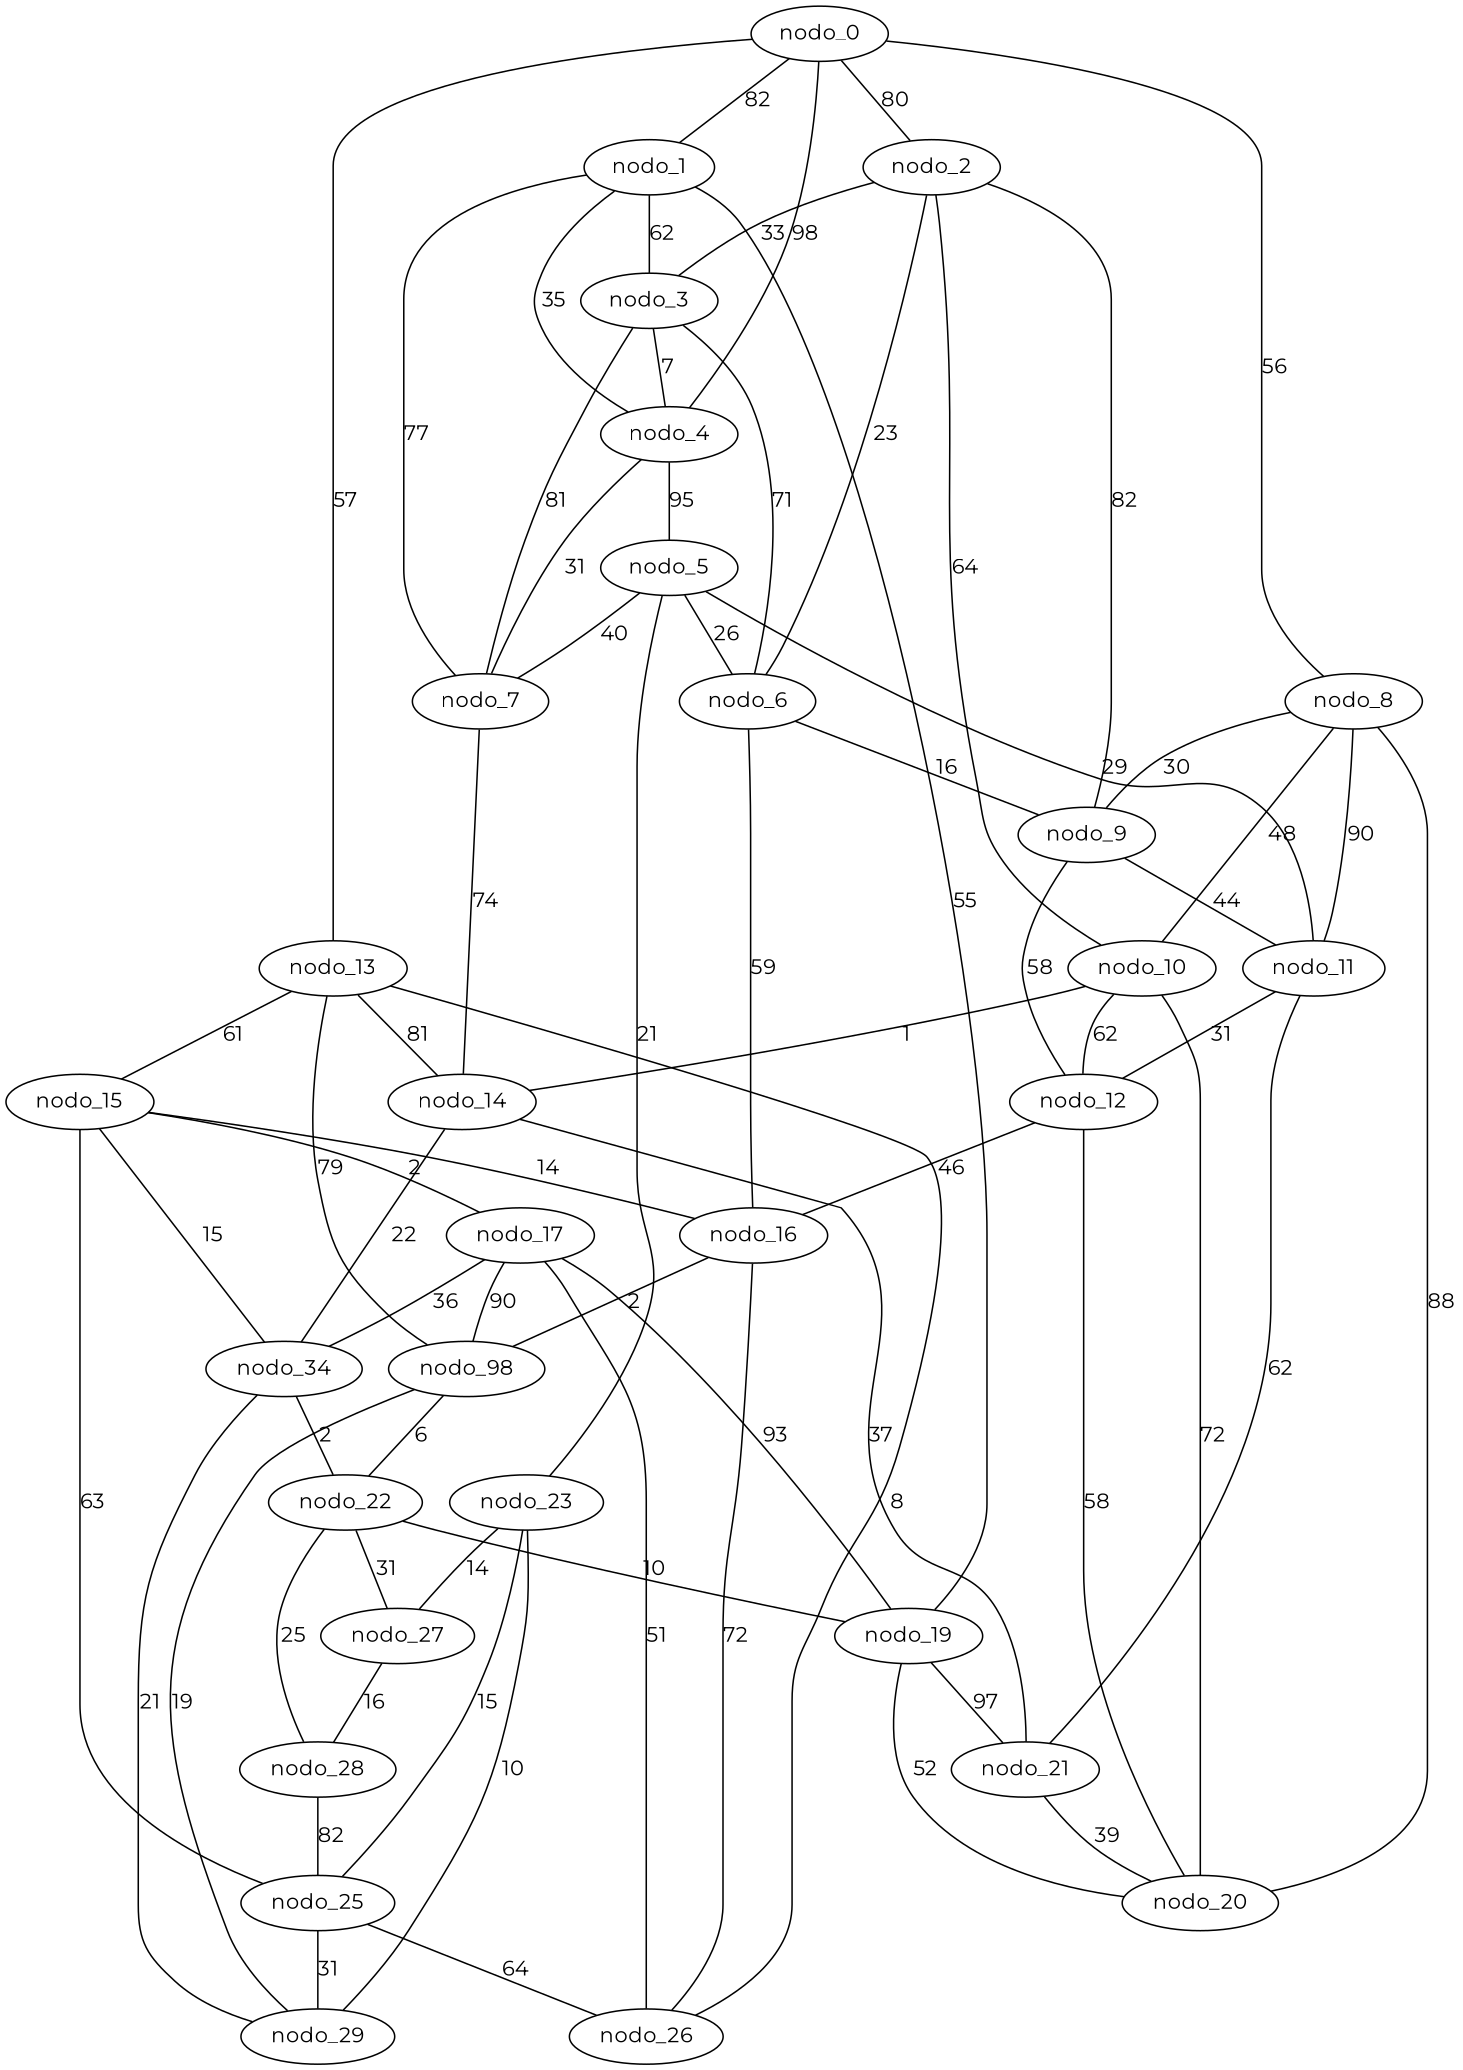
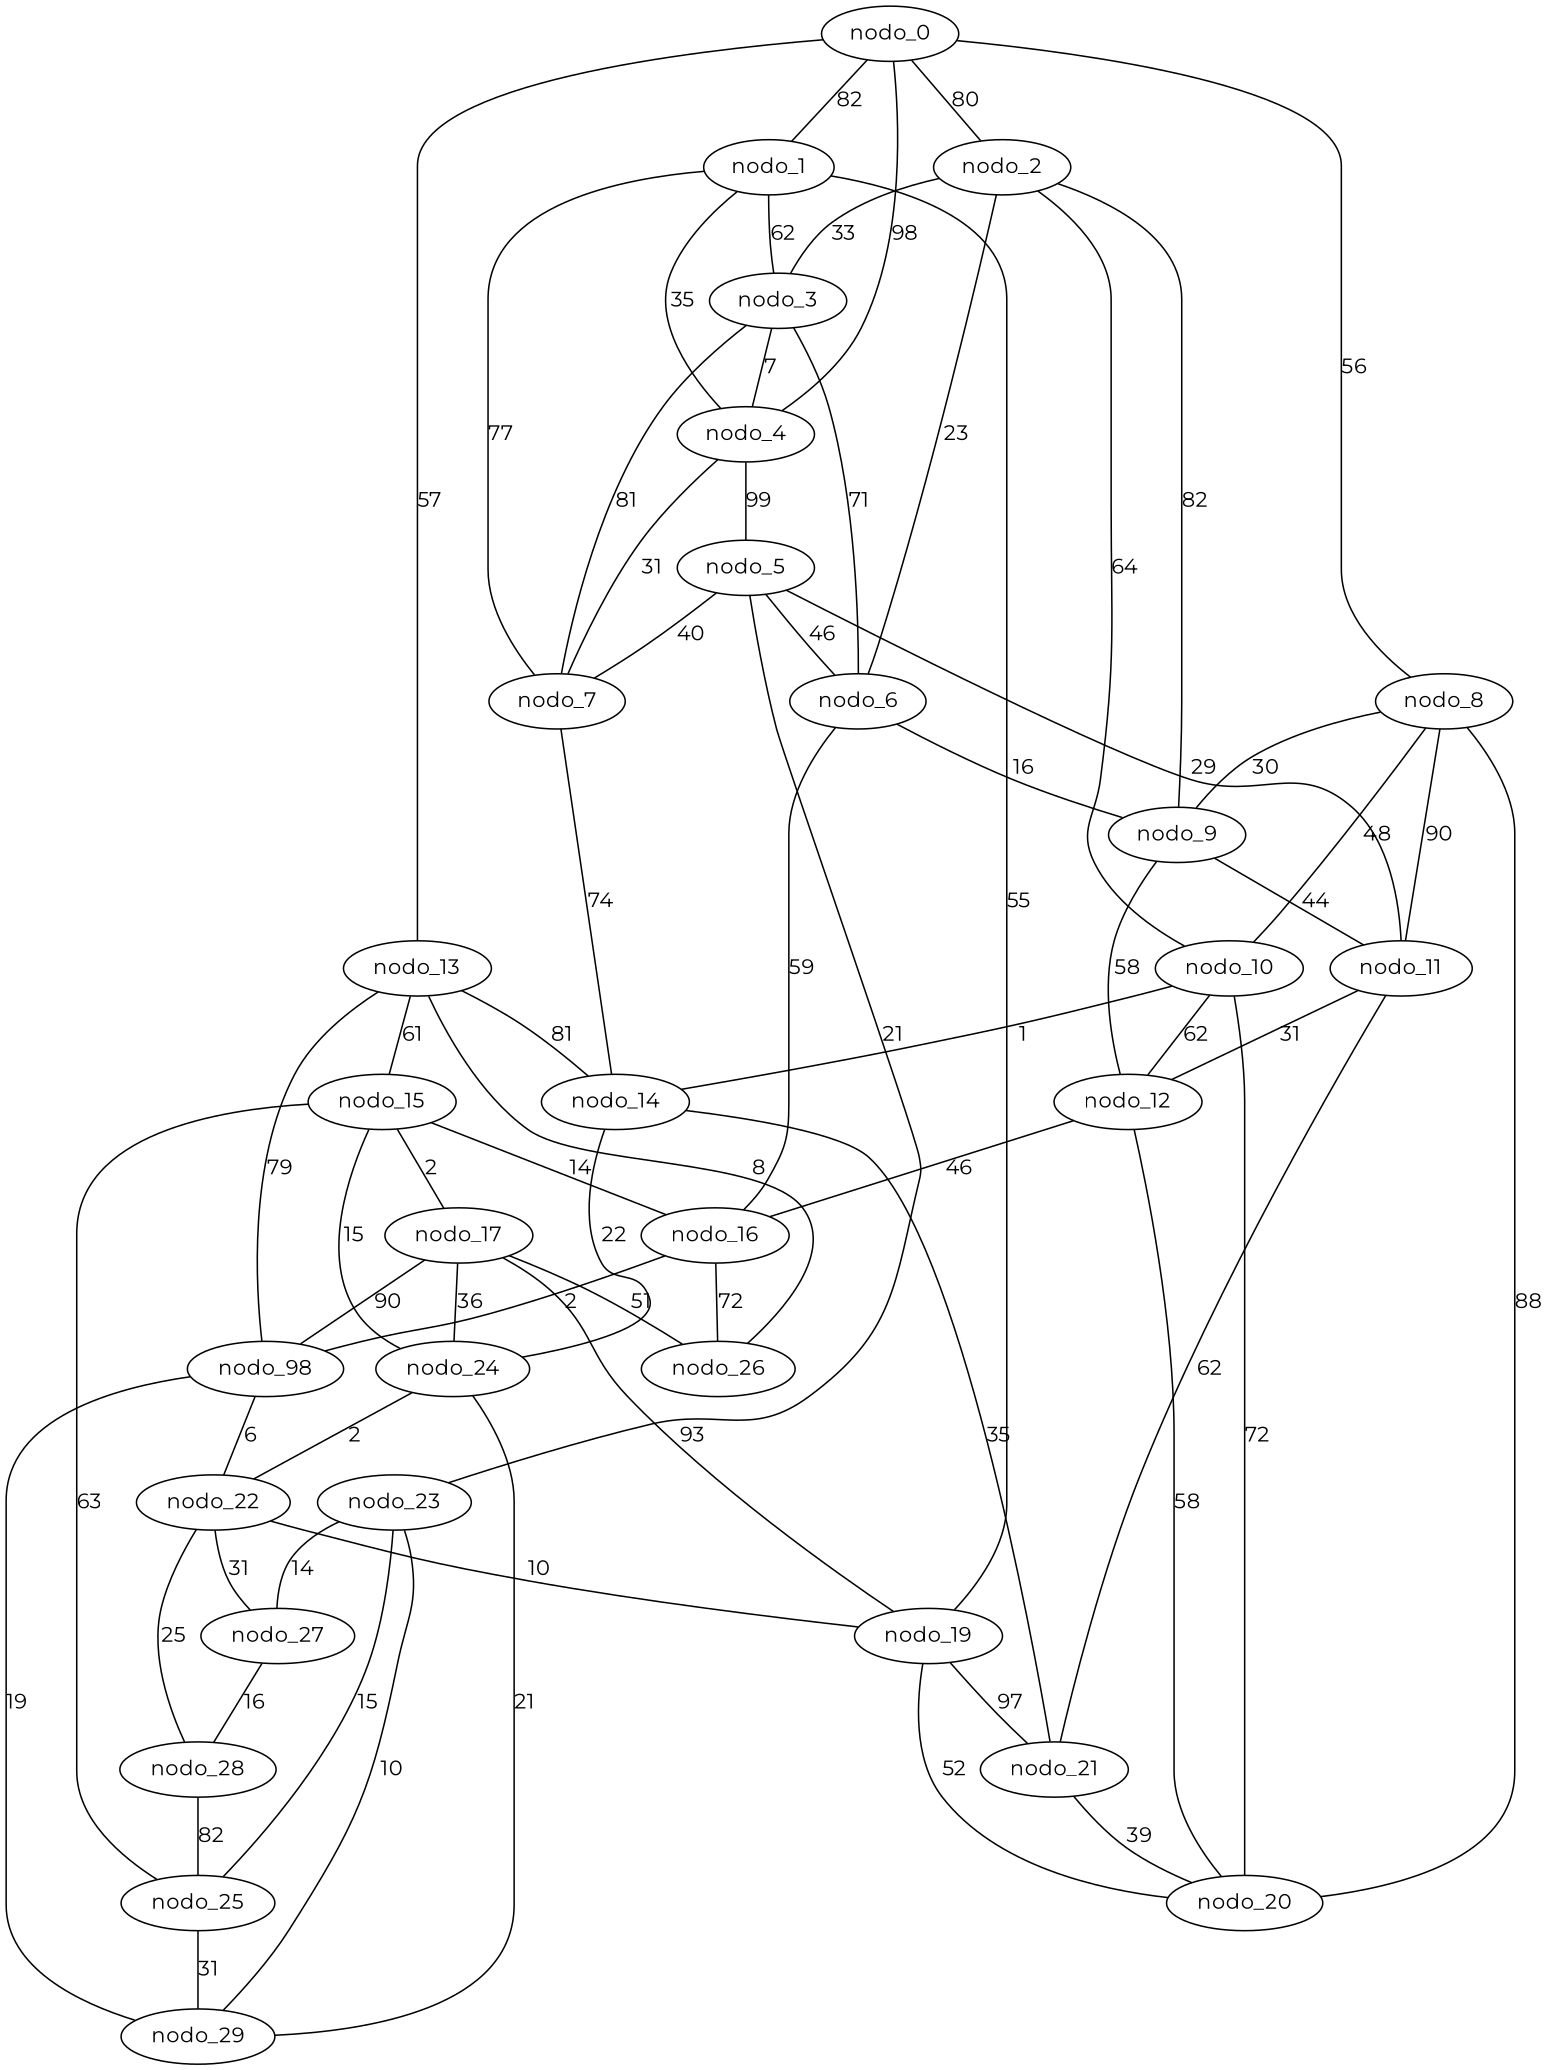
  graph {
    fontname=Montserrat
    node [fontname=Montserrat]
    edge [fontname=Montserrat weight=31]
-   nodo_24 [label=nodo_34]
+   nodo_24
    nodo_22
    nodo_29
    nodo_28
    nodo_19
    nodo_27
    nodo_25
    nodo_20
    nodo_21
    nodo_0
    nodo_13
    nodo_8
    nodo_1
    nodo_4
    nodo_2
    nodo_14
    n17 [label=nodo_98]
    nodo_26
    nodo_15
    nodo_10
    nodo_11
    nodo_9
    nodo_7
    nodo_3
    nodo_5
    nodo_6
    nodo_16
    nodo_17
    nodo_12
    nodo_23
    nodo_24 -- nodo_22 [label=2 weight=2]
    nodo_24 -- nodo_29 [label=21 weight=21]
    nodo_22 -- nodo_28 [label=25 weight=25]
    nodo_22 -- nodo_19 [label=10 weight=10]
    nodo_22 -- nodo_27 [label=31]
    nodo_28 -- nodo_25 [label=82 weight=82]
    nodo_19 -- nodo_20 [label=52 weight=52]
    nodo_19 -- nodo_21 [label=97 weight=97]
    nodo_27 -- nodo_28 [label=16 weight=16]
    nodo_25 -- nodo_29 [label=31]
-   nodo_25 -- nodo_26 [label=64 weight=64]
    nodo_21 -- nodo_20 [label=39 weight=39]
    nodo_0 -- nodo_13 [label=57 weight=57]
    nodo_0 -- nodo_8 [label=56 weight=56]
    nodo_0 -- nodo_1 [label=82 weight=82]
    nodo_0 -- nodo_4 [label=98 weight=98]
    nodo_0 -- nodo_2 [label=80 weight=80]
    nodo_13 -- nodo_14 [label=81 weight=81]
    nodo_13 -- n17 [label=79 weight=79]
    nodo_13 -- nodo_26 [label=8 weight=8]
    nodo_13 -- nodo_15 [label=61 weight=61]
    nodo_8 -- nodo_20 [label=88 weight=88]
    nodo_8 -- nodo_10 [label=48 weight=48]
    nodo_8 -- nodo_11 [label=90 weight=90]
    nodo_8 -- nodo_9 [label=30 weight=30]
    nodo_1 -- nodo_19 [label=55 weight=55]
    nodo_1 -- nodo_4 [label=35 weight=35]
    nodo_1 -- nodo_7 [label=77 weight=77]
    nodo_1 -- nodo_3 [label=62 weight=62]
    nodo_4 -- nodo_7 [label=31]
-   nodo_4 -- nodo_5 [label=95 weight=99]
+   nodo_4 -- nodo_5 [label=99 weight=99]
    nodo_2 -- nodo_10 [label=64 weight=6]
    nodo_2 -- nodo_9 [label=82 weight=82]
    nodo_2 -- nodo_3 [label=33 weight=33]
    nodo_2 -- nodo_6 [label=23 weight=23]
    nodo_14 -- nodo_24 [label=22 weight=22]
-   nodo_14 -- nodo_21 [label=37 weight=35]
+   nodo_14 -- nodo_21 [label=35 weight=35]
    n17 -- nodo_22 [label=6 weight=6]
    n17 -- nodo_29 [label=19 weight=19]
    nodo_15 -- nodo_24 [label=15 weight=15]
    nodo_15 -- nodo_25 [label=63 weight=63]
    nodo_15 -- nodo_16 [label=14 weight=14]
    nodo_15 -- nodo_17 [label=2 weight=2]
    nodo_10 -- nodo_20 [label=72 weight=72]
    nodo_10 -- nodo_14 [label=1 weight=1]
    nodo_10 -- nodo_12 [label=62 weight=62]
    nodo_11 -- nodo_21 [label=62 weight=62]
    nodo_11 -- nodo_12 [label=31]
    nodo_9 -- nodo_11 [label=44 weight=44]
    nodo_9 -- nodo_12 [label=58 weight=58]
    nodo_7 -- nodo_14 [label=74 weight=74]
    nodo_3 -- nodo_4 [label=7 weight=7]
    nodo_3 -- nodo_7 [label=81 weight=81]
    nodo_3 -- nodo_6 [label=71 weight=71]
    nodo_5 -- nodo_11 [label=29 weight=29]
    nodo_5 -- nodo_7 [label=40 weight=40]
-   nodo_5 -- nodo_6 [label=26 weight=26]
+   nodo_5 -- nodo_6 [label=46 weight=26]
    nodo_5 -- nodo_23 [label=21 weight=21]
    nodo_6 -- nodo_9 [label=16 weight=16]
    nodo_6 -- nodo_16 [label=59 weight=59]
    nodo_16 -- n17 [label=2 weight=2]
    nodo_16 -- nodo_26 [label=72 weight=72]
    nodo_17 -- nodo_24 [label=36 weight=36]
    nodo_17 -- nodo_19 [label=93 weight=93]
    nodo_17 -- n17 [label=90 weight=90]
    nodo_17 -- nodo_26 [label=51 weight=51]
    nodo_12 -- nodo_20 [label=58 weight=58]
    nodo_12 -- nodo_16 [label=46 weight=46]
    nodo_23 -- nodo_29 [label=10 weight=10]
    nodo_23 -- nodo_27 [label=14 weight=14]
    nodo_23 -- nodo_25 [label=15 weight=15]
  }
